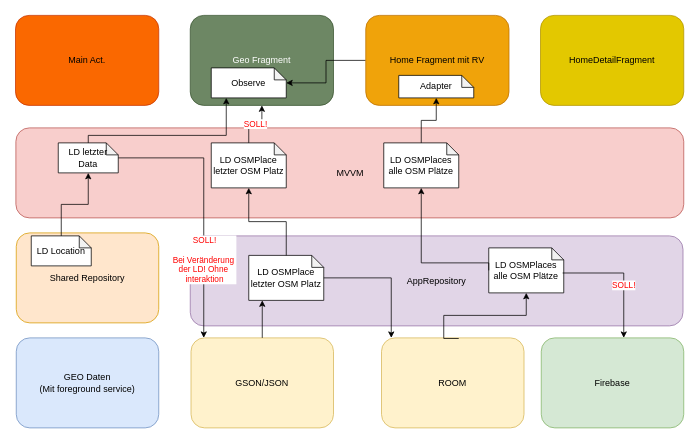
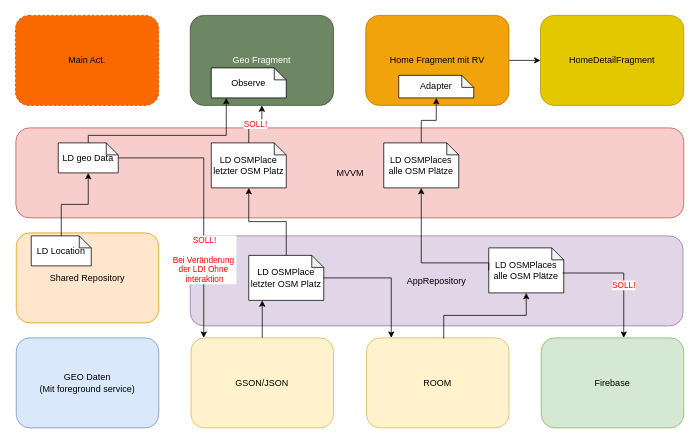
  <mxCell id="0" />
  <mxCell id="1" parent="0" />
  <mxCell id="2" value="Shared Repository" style="rounded=1;whiteSpace=wrap;html=1;fillColor=#ffe6cc;strokeColor=#d79b00;" vertex="1" parent="1"><mxGeometry x="21" y="310" width="190" height="120" as="geometry" /></mxCell>
  <mxCell id="3" value="AppRepository" style="rounded=1;whiteSpace=wrap;html=1;fillColor=#e1d5e7;strokeColor=#9673a6;" vertex="1" parent="1"><mxGeometry x="253" y="314" width="657" height="120" as="geometry" /></mxCell>
  <mxCell id="4" value="MVVM" style="rounded=1;whiteSpace=wrap;html=1;fillColor=#f8cecc;strokeColor=#b85450;" vertex="1" parent="1"><mxGeometry x="20.5" y="170" width="890.5" height="120" as="geometry" /></mxCell>
- <mxCell id="5" value="Main Act." style="rounded=1;whiteSpace=wrap;html=1;fillColor=#fa6800;strokeColor=#C73500;fontColor=#000000;" vertex="1" parent="1"><mxGeometry x="20" y="20" width="191" height="120" as="geometry" /></mxCell>
+ <mxCell id="5" value="Main Act." style="rounded=1;whiteSpace=wrap;html=1;fillColor=#fa6800;strokeColor=#C73500;fontColor=#000000;dashed=1;" vertex="1" parent="1"><mxGeometry x="20" y="20" width="191" height="120" as="geometry" /></mxCell>
  <mxCell id="6" value="GEO Daten&lt;br&gt;(Mit foreground service)" style="rounded=1;whiteSpace=wrap;html=1;fillColor=#dae8fc;strokeColor=#6c8ebf;" vertex="1" parent="1"><mxGeometry x="21" y="450" width="190" height="120" as="geometry" /></mxCell>
  <mxCell id="7" value="GSON/JSON" style="rounded=1;whiteSpace=wrap;html=1;fillColor=#fff2cc;strokeColor=#d6b656;" vertex="1" parent="1"><mxGeometry x="254" y="450" width="190" height="120" as="geometry" /></mxCell>
  <mxCell id="8" value="&lt;div&gt;Firebase&lt;/div&gt;" style="rounded=1;whiteSpace=wrap;html=1;fillColor=#d5e8d4;strokeColor=#82b366;" vertex="1" parent="1"><mxGeometry x="721" y="450" width="190" height="120" as="geometry" /></mxCell>
- <mxCell id="9" value="&lt;div&gt;ROOM&lt;/div&gt;" style="rounded=1;whiteSpace=wrap;html=1;fillColor=#fff2cc;strokeColor=#d6b656;" vertex="1" parent="1"><mxGeometry x="508" y="450" width="190" height="120" as="geometry" /></mxCell>
+ <mxCell id="9" value="&lt;div&gt;ROOM&lt;/div&gt;" style="rounded=1;whiteSpace=wrap;html=1;fillColor=#fff2cc;strokeColor=#d6b656;" vertex="1" parent="1"><mxGeometry x="488" y="450" width="190" height="120" as="geometry" /></mxCell>
  <mxCell id="10" value="" style="edgeStyle=orthogonalEdgeStyle;rounded=0;orthogonalLoop=1;jettySize=auto;html=1;" edge="1" parent="1" source="16" target="15"><mxGeometry relative="1" as="geometry" /></mxCell>
  <mxCell id="11" value="Geo Fragment" style="rounded=1;whiteSpace=wrap;html=1;fillColor=#6d8764;strokeColor=#3A5431;fontColor=#ffffff;" vertex="1" parent="1"><mxGeometry x="253" y="20" width="191" height="120" as="geometry" /></mxCell>
- <mxCell id="12" value="" style="edgeStyle=orthogonalEdgeStyle;rounded=0;orthogonalLoop=1;jettySize=auto;html=1;" edge="1" parent="1" source="13" target="33"><mxGeometry relative="1" as="geometry" /></mxCell>
+ <mxCell id="12" value="" style="edgeStyle=orthogonalEdgeStyle;rounded=0;orthogonalLoop=1;jettySize=auto;html=1;" edge="1" parent="1" source="13" target="14"><mxGeometry relative="1" as="geometry" /></mxCell>
  <mxCell id="13" value="Home Fragment mit RV" style="rounded=1;whiteSpace=wrap;html=1;fillColor=#f0a30a;strokeColor=#BD7000;fontColor=#000000;" vertex="1" parent="1"><mxGeometry x="487" y="20" width="191" height="120" as="geometry" /></mxCell>
  <mxCell id="14" value="HomeDetailFragment" style="rounded=1;whiteSpace=wrap;html=1;fillColor=#e3c800;strokeColor=#B09500;fontColor=#000000;" vertex="1" parent="1"><mxGeometry x="720" y="20" width="191" height="120" as="geometry" /></mxCell>
- <mxCell id="15" value="LD letzter Data" style="shape=note;whiteSpace=wrap;html=1;backgroundOutline=1;darkOpacity=0.05;size=16;" vertex="1" parent="1"><mxGeometry x="77" y="190" width="80" height="40" as="geometry" /></mxCell>
+ <mxCell id="15" value="LD geo Data" style="shape=note;whiteSpace=wrap;html=1;backgroundOutline=1;darkOpacity=0.05;size=16;" vertex="1" parent="1"><mxGeometry x="77" y="190" width="80" height="40" as="geometry" /></mxCell>
  <mxCell id="16" value="LD Location" style="shape=note;whiteSpace=wrap;html=1;backgroundOutline=1;darkOpacity=0.05;size=16;" vertex="1" parent="1"><mxGeometry x="41" y="314" width="80" height="40" as="geometry" /></mxCell>
  <mxCell id="17" value="&lt;font color=&quot;#ff0000&quot;&gt;SOLL!&lt;/font&gt;" style="edgeStyle=orthogonalEdgeStyle;rounded=0;orthogonalLoop=1;jettySize=auto;html=1;" edge="1" parent="1" source="18" target="11"><mxGeometry relative="1" as="geometry" /></mxCell>
  <mxCell id="18" value="LD OSMPlace&lt;br&gt;letzter OSM Platz" style="shape=note;whiteSpace=wrap;html=1;backgroundOutline=1;darkOpacity=0.05;size=16;" vertex="1" parent="1"><mxGeometry x="281" y="190" width="100" height="60" as="geometry" /></mxCell>
  <mxCell id="19" value="" style="edgeStyle=orthogonalEdgeStyle;rounded=0;orthogonalLoop=1;jettySize=auto;html=1;" edge="1" parent="1" source="20" target="34"><mxGeometry relative="1" as="geometry" /></mxCell>
  <mxCell id="20" value="LD OSMPlaces&lt;br&gt;alle OSM Plätze" style="shape=note;whiteSpace=wrap;html=1;backgroundOutline=1;darkOpacity=0.05;size=16;" vertex="1" parent="1"><mxGeometry x="511" y="190" width="100" height="60" as="geometry" /></mxCell>
  <mxCell id="21" value="LD OSMPlaces&lt;br&gt;alle OSM Plätze" style="shape=note;whiteSpace=wrap;html=1;backgroundOutline=1;darkOpacity=0.05;size=16;" vertex="1" parent="1"><mxGeometry x="651" y="330" width="100" height="60" as="geometry" /></mxCell>
  <mxCell id="22" value="LD OSMPlace&lt;br&gt;letzter OSM Platz" style="shape=note;whiteSpace=wrap;html=1;backgroundOutline=1;darkOpacity=0.05;size=16;" vertex="1" parent="1"><mxGeometry x="331" y="340" width="100" height="60" as="geometry" /></mxCell>
  <mxCell id="23" value="" style="edgeStyle=orthogonalEdgeStyle;rounded=0;orthogonalLoop=1;jettySize=auto;html=1;entryX=0.5;entryY=1;entryDx=0;entryDy=0;entryPerimeter=0;" edge="1" parent="1" source="22" target="18"><mxGeometry relative="1" as="geometry"><mxPoint x="301" y="334" as="sourcePoint" /><mxPoint x="337" y="250" as="targetPoint" /></mxGeometry></mxCell>
  <mxCell id="24" value="" style="edgeStyle=orthogonalEdgeStyle;rounded=0;orthogonalLoop=1;jettySize=auto;html=1;exitX=0.5;exitY=0;exitDx=0;exitDy=0;" edge="1" parent="1" source="7" target="22"><mxGeometry relative="1" as="geometry"><mxPoint x="411" y="380" as="sourcePoint" /><mxPoint x="341" y="260" as="targetPoint" /><Array as="points"><mxPoint x="349" y="400" /><mxPoint x="349" y="400" /></Array></mxGeometry></mxCell>
  <mxCell id="25" value="" style="edgeStyle=orthogonalEdgeStyle;rounded=0;orthogonalLoop=1;jettySize=auto;html=1;exitX=0;exitY=0.5;exitDx=0;exitDy=0;exitPerimeter=0;" edge="1" parent="1" source="21" target="20"><mxGeometry relative="1" as="geometry"><mxPoint x="411" y="390" as="sourcePoint" /><mxPoint x="341" y="260" as="targetPoint" /><Array as="points"><mxPoint x="651" y="350" /><mxPoint x="561" y="350" /></Array></mxGeometry></mxCell>
  <mxCell id="26" value="" style="edgeStyle=orthogonalEdgeStyle;rounded=0;orthogonalLoop=1;jettySize=auto;html=1;exitX=0.542;exitY=0.007;exitDx=0;exitDy=0;exitPerimeter=0;" edge="1" parent="1" source="9" target="21"><mxGeometry relative="1" as="geometry"><mxPoint x="661" y="390" as="sourcePoint" /><mxPoint x="571" y="260" as="targetPoint" /><Array as="points"><mxPoint x="591" y="420" /><mxPoint x="701" y="420" /></Array></mxGeometry></mxCell>
  <mxCell id="27" value="" style="edgeStyle=orthogonalEdgeStyle;rounded=0;orthogonalLoop=1;jettySize=auto;html=1;" edge="1" parent="1" source="15" target="33"><mxGeometry relative="1" as="geometry"><mxPoint x="341" y="200" as="sourcePoint" /><mxPoint x="359" y="150" as="targetPoint" /><Array as="points"><mxPoint x="117" y="180" /><mxPoint x="301" y="180" /></Array></mxGeometry></mxCell>
  <mxCell id="28" value="" style="edgeStyle=orthogonalEdgeStyle;rounded=0;orthogonalLoop=1;jettySize=auto;html=1;" edge="1" parent="1" source="22" target="9"><mxGeometry relative="1" as="geometry"><mxPoint x="371" y="350" as="sourcePoint" /><mxPoint x="341" y="260" as="targetPoint" /><Array as="points"><mxPoint x="521" y="370" /></Array></mxGeometry></mxCell>
  <mxCell id="29" value="" style="edgeStyle=orthogonalEdgeStyle;rounded=0;orthogonalLoop=1;jettySize=auto;html=1;" edge="1" parent="1" source="15" target="7"><mxGeometry relative="1" as="geometry"><mxPoint x="174.51" y="309.49" as="sourcePoint" /><mxPoint x="210.51" y="225.49" as="targetPoint" /><Array as="points"><mxPoint x="271" y="210" /></Array></mxGeometry></mxCell>
  <mxCell id="30" value="&lt;div&gt;&lt;font color=&quot;#ff0000&quot;&gt;SOLL!&lt;/font&gt;&lt;div&gt;&lt;font color=&quot;#ff0000&quot;&gt;&lt;br&gt;&lt;/font&gt;&lt;/div&gt;&lt;font color=&quot;#ff0000&quot;&gt;Bei Veränderung&amp;nbsp;&lt;/font&gt;&lt;/div&gt;&lt;div&gt;&lt;font color=&quot;#ff0000&quot;&gt;der LD! Ohne&amp;nbsp;&lt;/font&gt;&lt;/div&gt;&lt;div&gt;&lt;font color=&quot;#ff0000&quot;&gt;interaktion&lt;/font&gt;&lt;/div&gt;" style="edgeLabel;html=1;align=center;verticalAlign=middle;resizable=0;points=[];" vertex="1" connectable="0" parent="29"><mxGeometry x="0.409" relative="1" as="geometry"><mxPoint as="offset" /></mxGeometry></mxCell>
  <mxCell id="31" value="" style="edgeStyle=orthogonalEdgeStyle;rounded=0;orthogonalLoop=1;jettySize=auto;html=1;exitX=0.985;exitY=0.558;exitDx=0;exitDy=0;exitPerimeter=0;" edge="1" parent="1" source="21" target="8"><mxGeometry relative="1" as="geometry"><mxPoint x="601" y="461" as="sourcePoint" /><mxPoint x="711" y="400" as="targetPoint" /><Array as="points"><mxPoint x="831" y="363" /></Array></mxGeometry></mxCell>
  <mxCell id="32" value="&lt;font color=&quot;#ff0000&quot;&gt;SOLL!&lt;/font&gt;" style="edgeLabel;html=1;align=center;verticalAlign=middle;resizable=0;points=[];" vertex="1" connectable="0" parent="31"><mxGeometry x="0.162" y="-1" relative="1" as="geometry"><mxPoint as="offset" /></mxGeometry></mxCell>
  <mxCell id="33" value="Observe" style="shape=note;whiteSpace=wrap;html=1;backgroundOutline=1;darkOpacity=0.05;size=16;" vertex="1" parent="1"><mxGeometry x="281" y="90" width="100" height="40" as="geometry" /></mxCell>
  <mxCell id="34" value="Adapter" style="shape=note;whiteSpace=wrap;html=1;backgroundOutline=1;darkOpacity=0.05;size=16;" vertex="1" parent="1"><mxGeometry x="531" y="100" width="100" height="30" as="geometry" /></mxCell>
